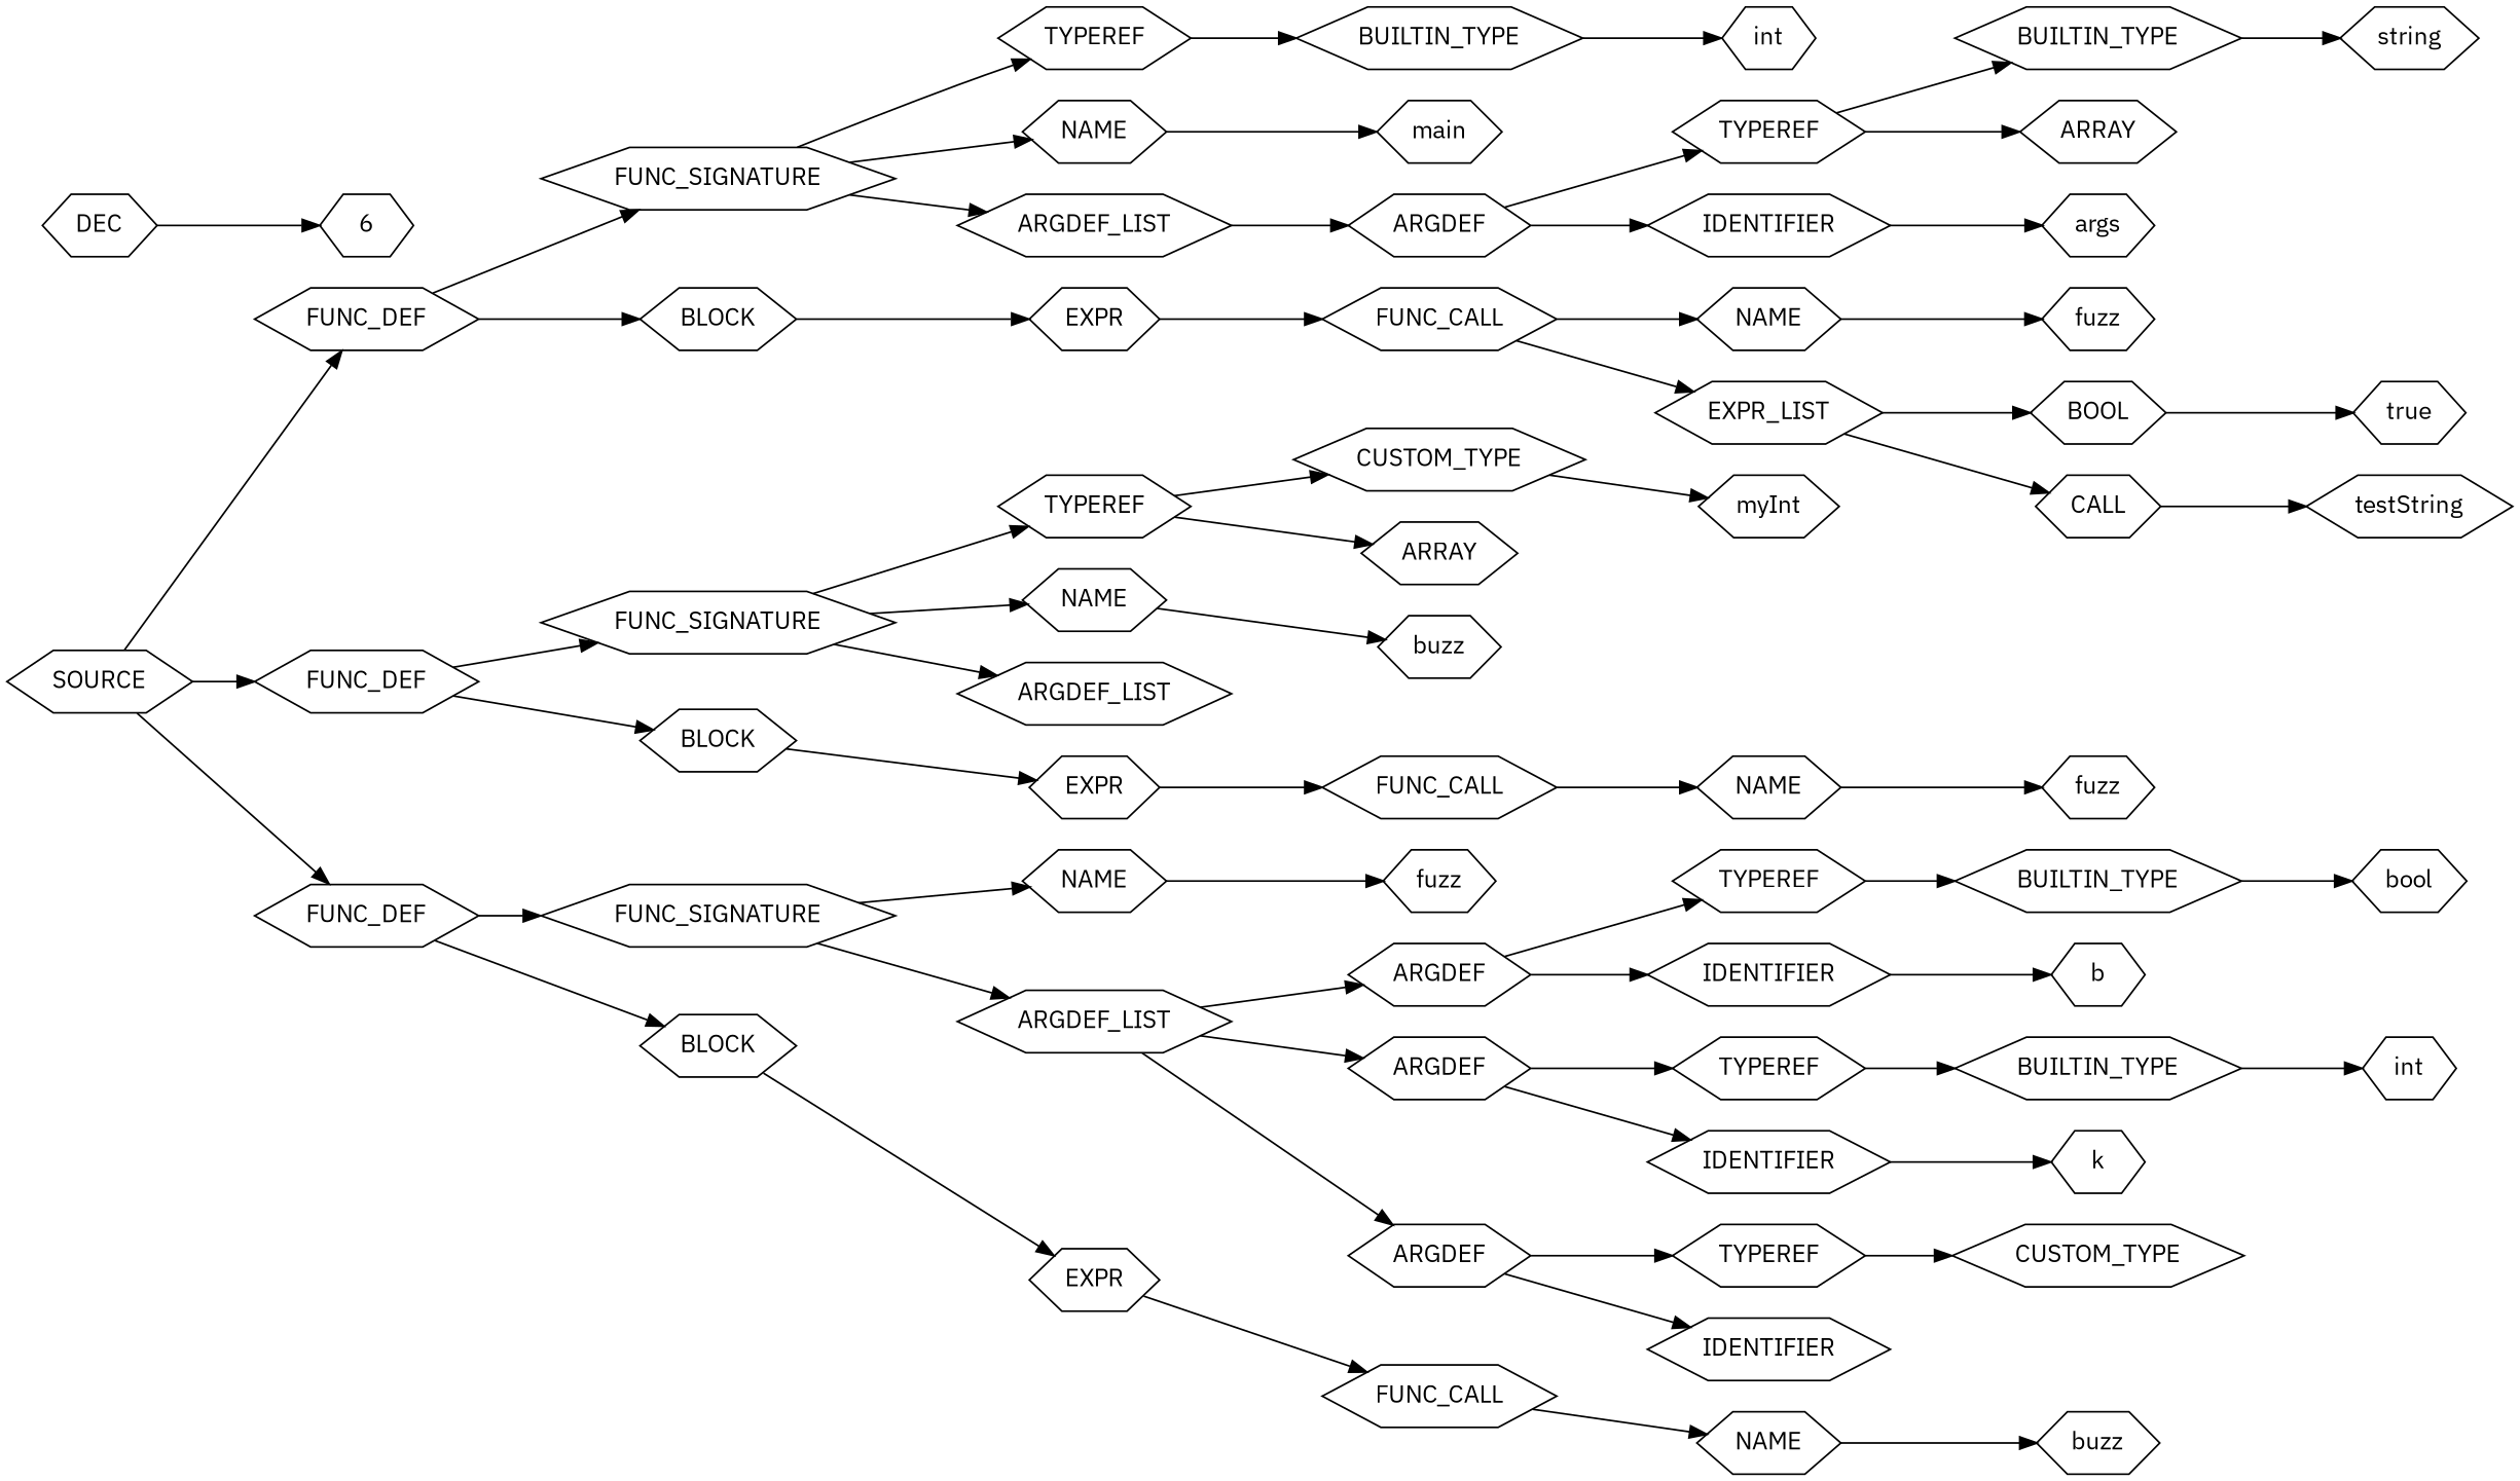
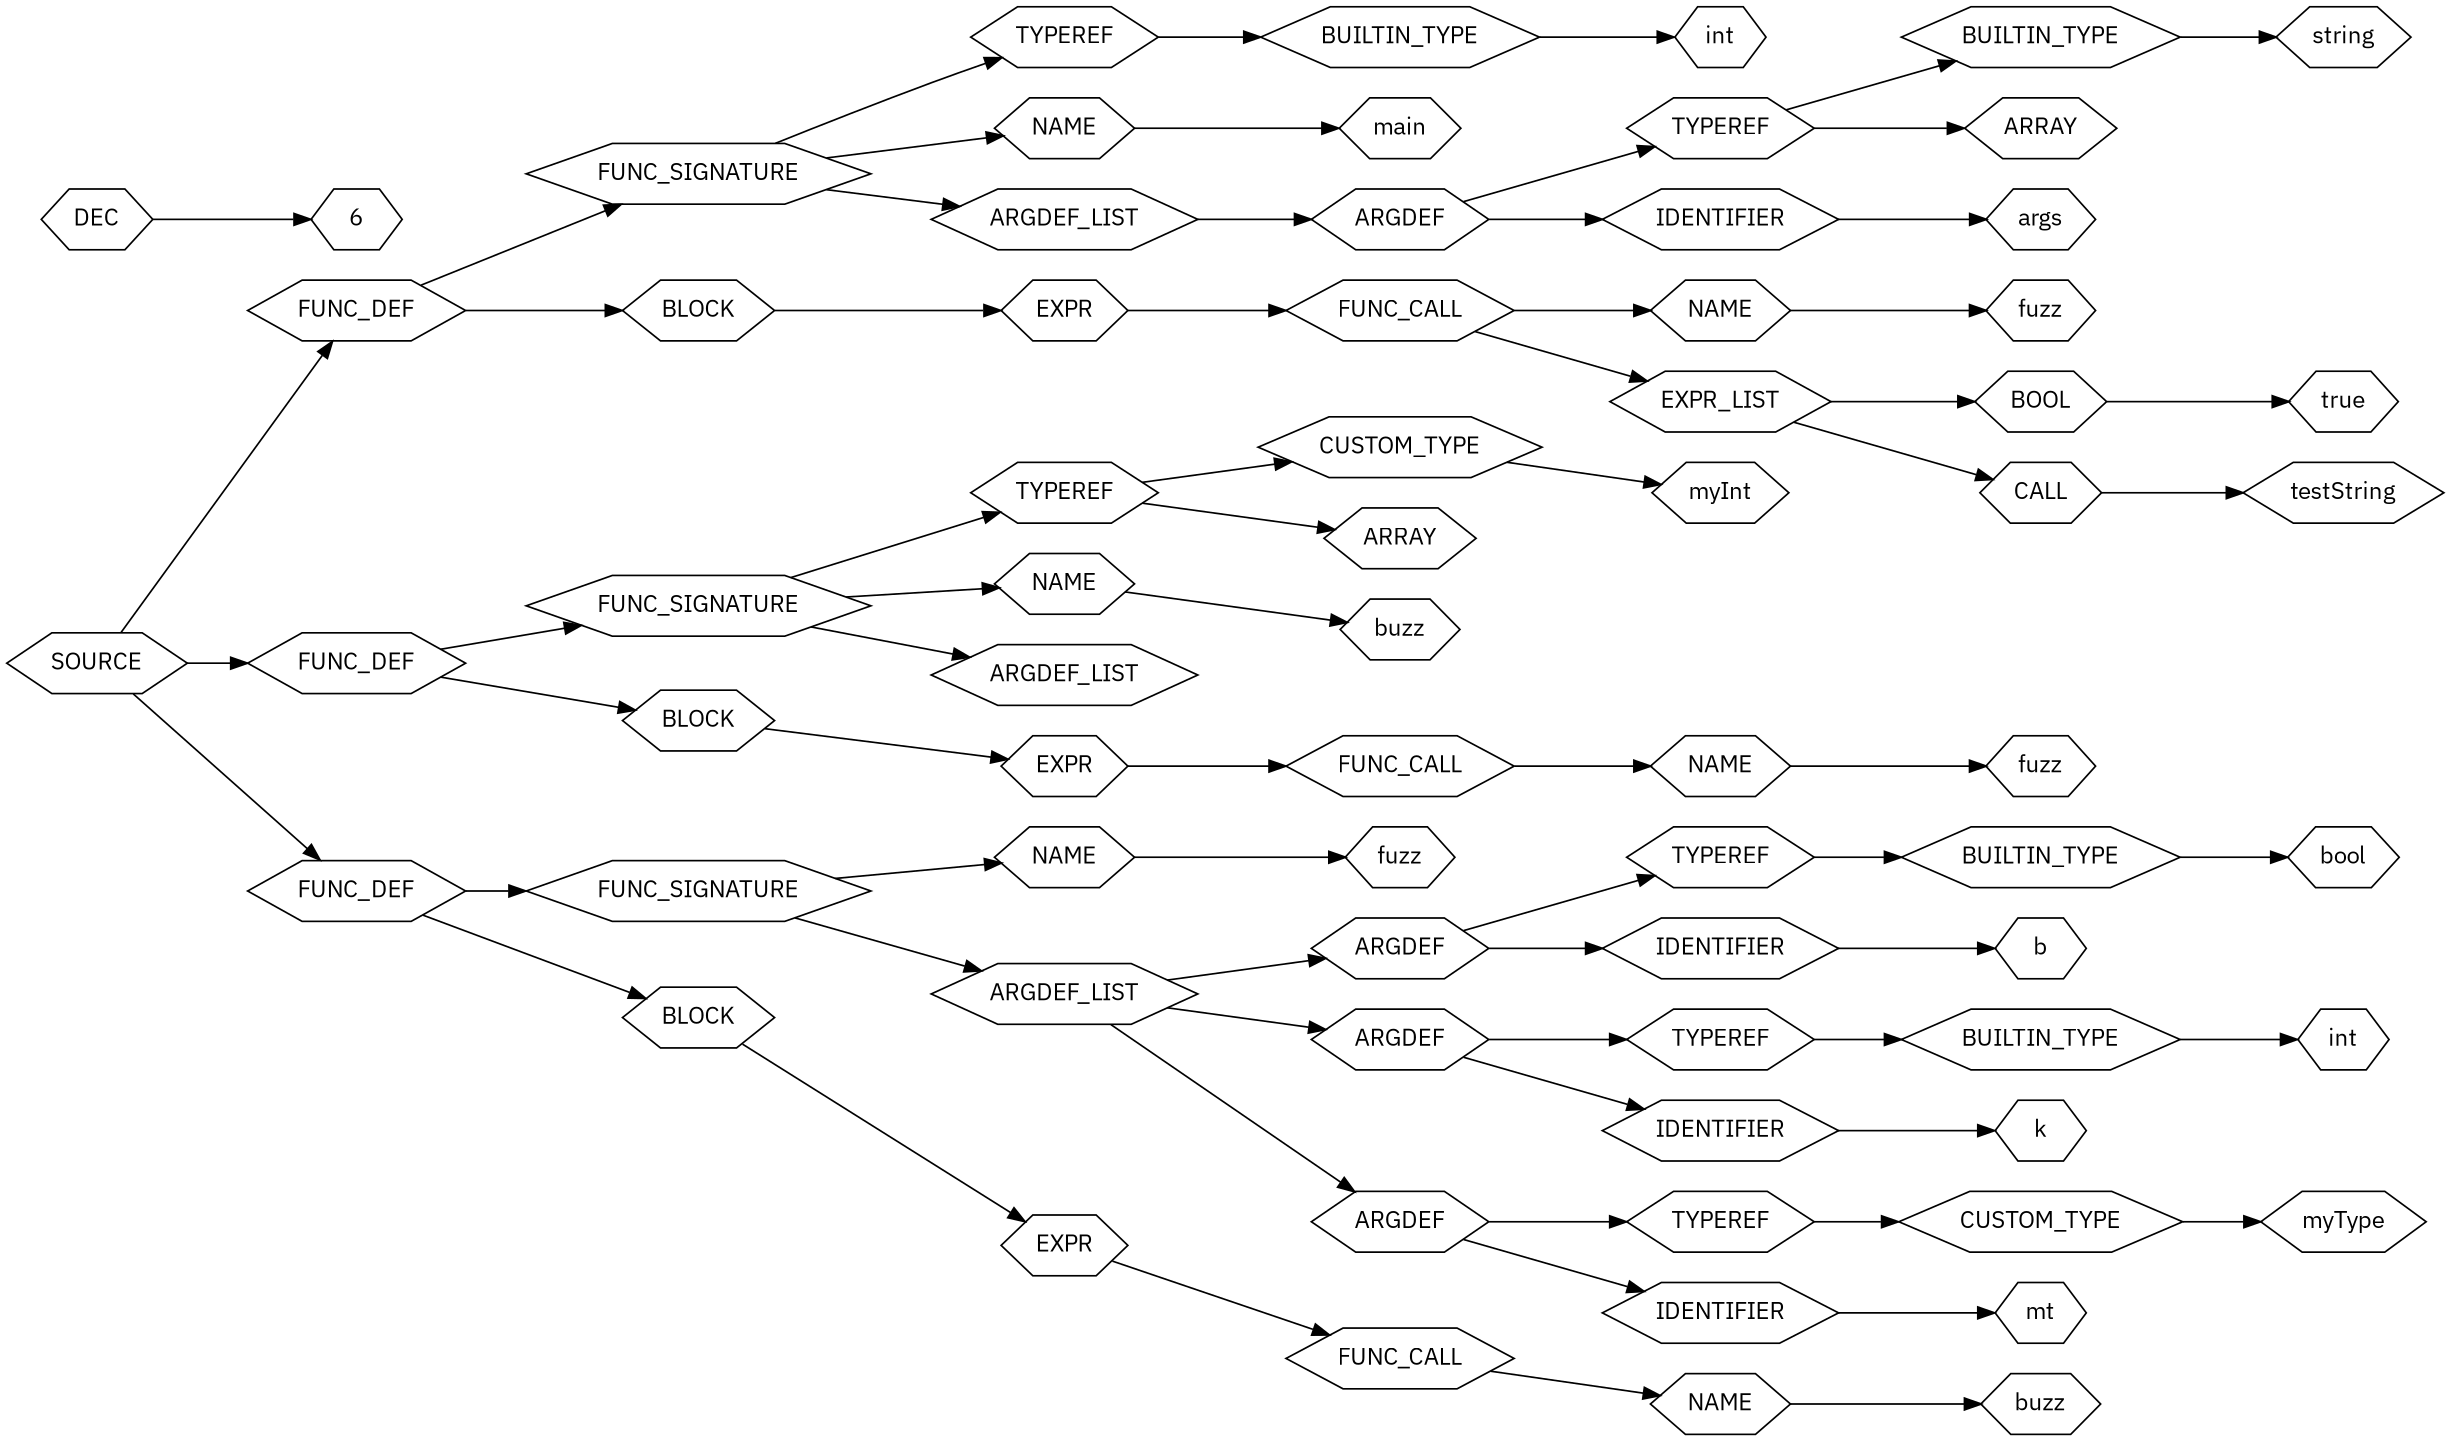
  digraph {
    fontname="IBM Plex Sans"
    rankdir=LR
    node [fontname="IBM Plex Sans" shape=hexagon]
    edge [fontname="IBM Plex Sans"]
    n1 [label=SOURCE]
    n2 [label=FUNC_DEF]
    n3 [label=FUNC_DEF]
    n4 [label=FUNC_DEF]
    n5 [label=FUNC_SIGNATURE]
    n6 [label=BLOCK]
    n7 [label=FUNC_SIGNATURE]
    n8 [label=BLOCK]
    n9 [label=FUNC_SIGNATURE]
    n10 [label=BLOCK]
    n11 [label=TYPEREF]
    n12 [label=NAME]
    n13 [label=ARGDEF_LIST]
    n14 [label=EXPR]
    n15 [label=BUILTIN_TYPE]
    n16 [label=main]
    n17 [label=ARGDEF]
    n18 [label=int]
    n19 [label=TYPEREF]
    n20 [label=IDENTIFIER]
    n21 [label=BUILTIN_TYPE]
    n22 [label=ARRAY]
    n23 [label=args]
    n24 [label=string]
    n25 [label=FUNC_CALL]
    n26 [label=NAME]
    n27 [label=EXPR_LIST]
    n28 [label=fuzz]
    n29 [label=BOOL]
    n30 [label=CALL]
    n31 [label=true]
    n32 [label=DEC]
    n33 [label=6]
    n34 [label=testString]
    n35 [label=TYPEREF]
    n36 [label=NAME]
    n37 [label=ARGDEF_LIST]
    n38 [label=EXPR]
    n39 [label=CUSTOM_TYPE]
    n40 [label=ARRAY]
    n41 [label=buzz]
    n42 [label=myInt]
    n43 [label=FUNC_CALL]
    n44 [label=NAME]
    n45 [label=fuzz]
    n46 [label=NAME]
    n47 [label=ARGDEF_LIST]
    n48 [label=EXPR]
    n49 [label=fuzz]
    n50 [label=ARGDEF]
    n51 [label=ARGDEF]
    n52 [label=ARGDEF]
    n53 [label=TYPEREF]
    n54 [label=IDENTIFIER]
    n55 [label=TYPEREF]
    n56 [label=IDENTIFIER]
    n57 [label=TYPEREF]
    n58 [label=IDENTIFIER]
    n59 [label=BUILTIN_TYPE]
    n60 [label=b]
    n61 [label=bool]
    n62 [label=BUILTIN_TYPE]
    n63 [label=k]
    n64 [label=int]
    n65 [label=CUSTOM_TYPE]
+   n66 [label=mt]
+   n67 [label=myType]
    n68 [label=FUNC_CALL]
    n69 [label=NAME]
    n70 [label=buzz]
    n1 -> n2
    n1 -> n3
    n1 -> n4
    n2 -> n5
    n2 -> n6
    n3 -> n7
    n3 -> n8
    n4 -> n9
    n4 -> n10
    n5 -> n11
    n5 -> n12
    n5 -> n13
    n6 -> n14
    n7 -> n35
    n7 -> n36
    n7 -> n37
    n8 -> n38
    n9 -> n46
    n9 -> n47
    n10 -> n48
    n11 -> n15
    n12 -> n16
    n13 -> n17
    n14 -> n25
    n15 -> n18
    n17 -> n19
    n17 -> n20
    n19 -> n21
    n19 -> n22
    n20 -> n23
    n21 -> n24
    n25 -> n26
    n25 -> n27
    n26 -> n28
    n27 -> n29
    n27 -> n30
    n29 -> n31
    n30 -> n34
    n32 -> n33
    n35 -> n39
    n35 -> n40
    n36 -> n41
    n38 -> n43
    n39 -> n42
    n43 -> n44
    n44 -> n45
    n46 -> n49
    n47 -> n50
    n47 -> n51
    n47 -> n52
    n48 -> n68
    n50 -> n53
    n50 -> n54
    n51 -> n55
    n51 -> n56
    n52 -> n57
    n52 -> n58
    n53 -> n59
    n54 -> n60
    n55 -> n62
    n56 -> n63
    n57 -> n65
+   n58 -> n66
    n59 -> n61
    n62 -> n64
+   n65 -> n67
    n68 -> n69
    n69 -> n70
  }
